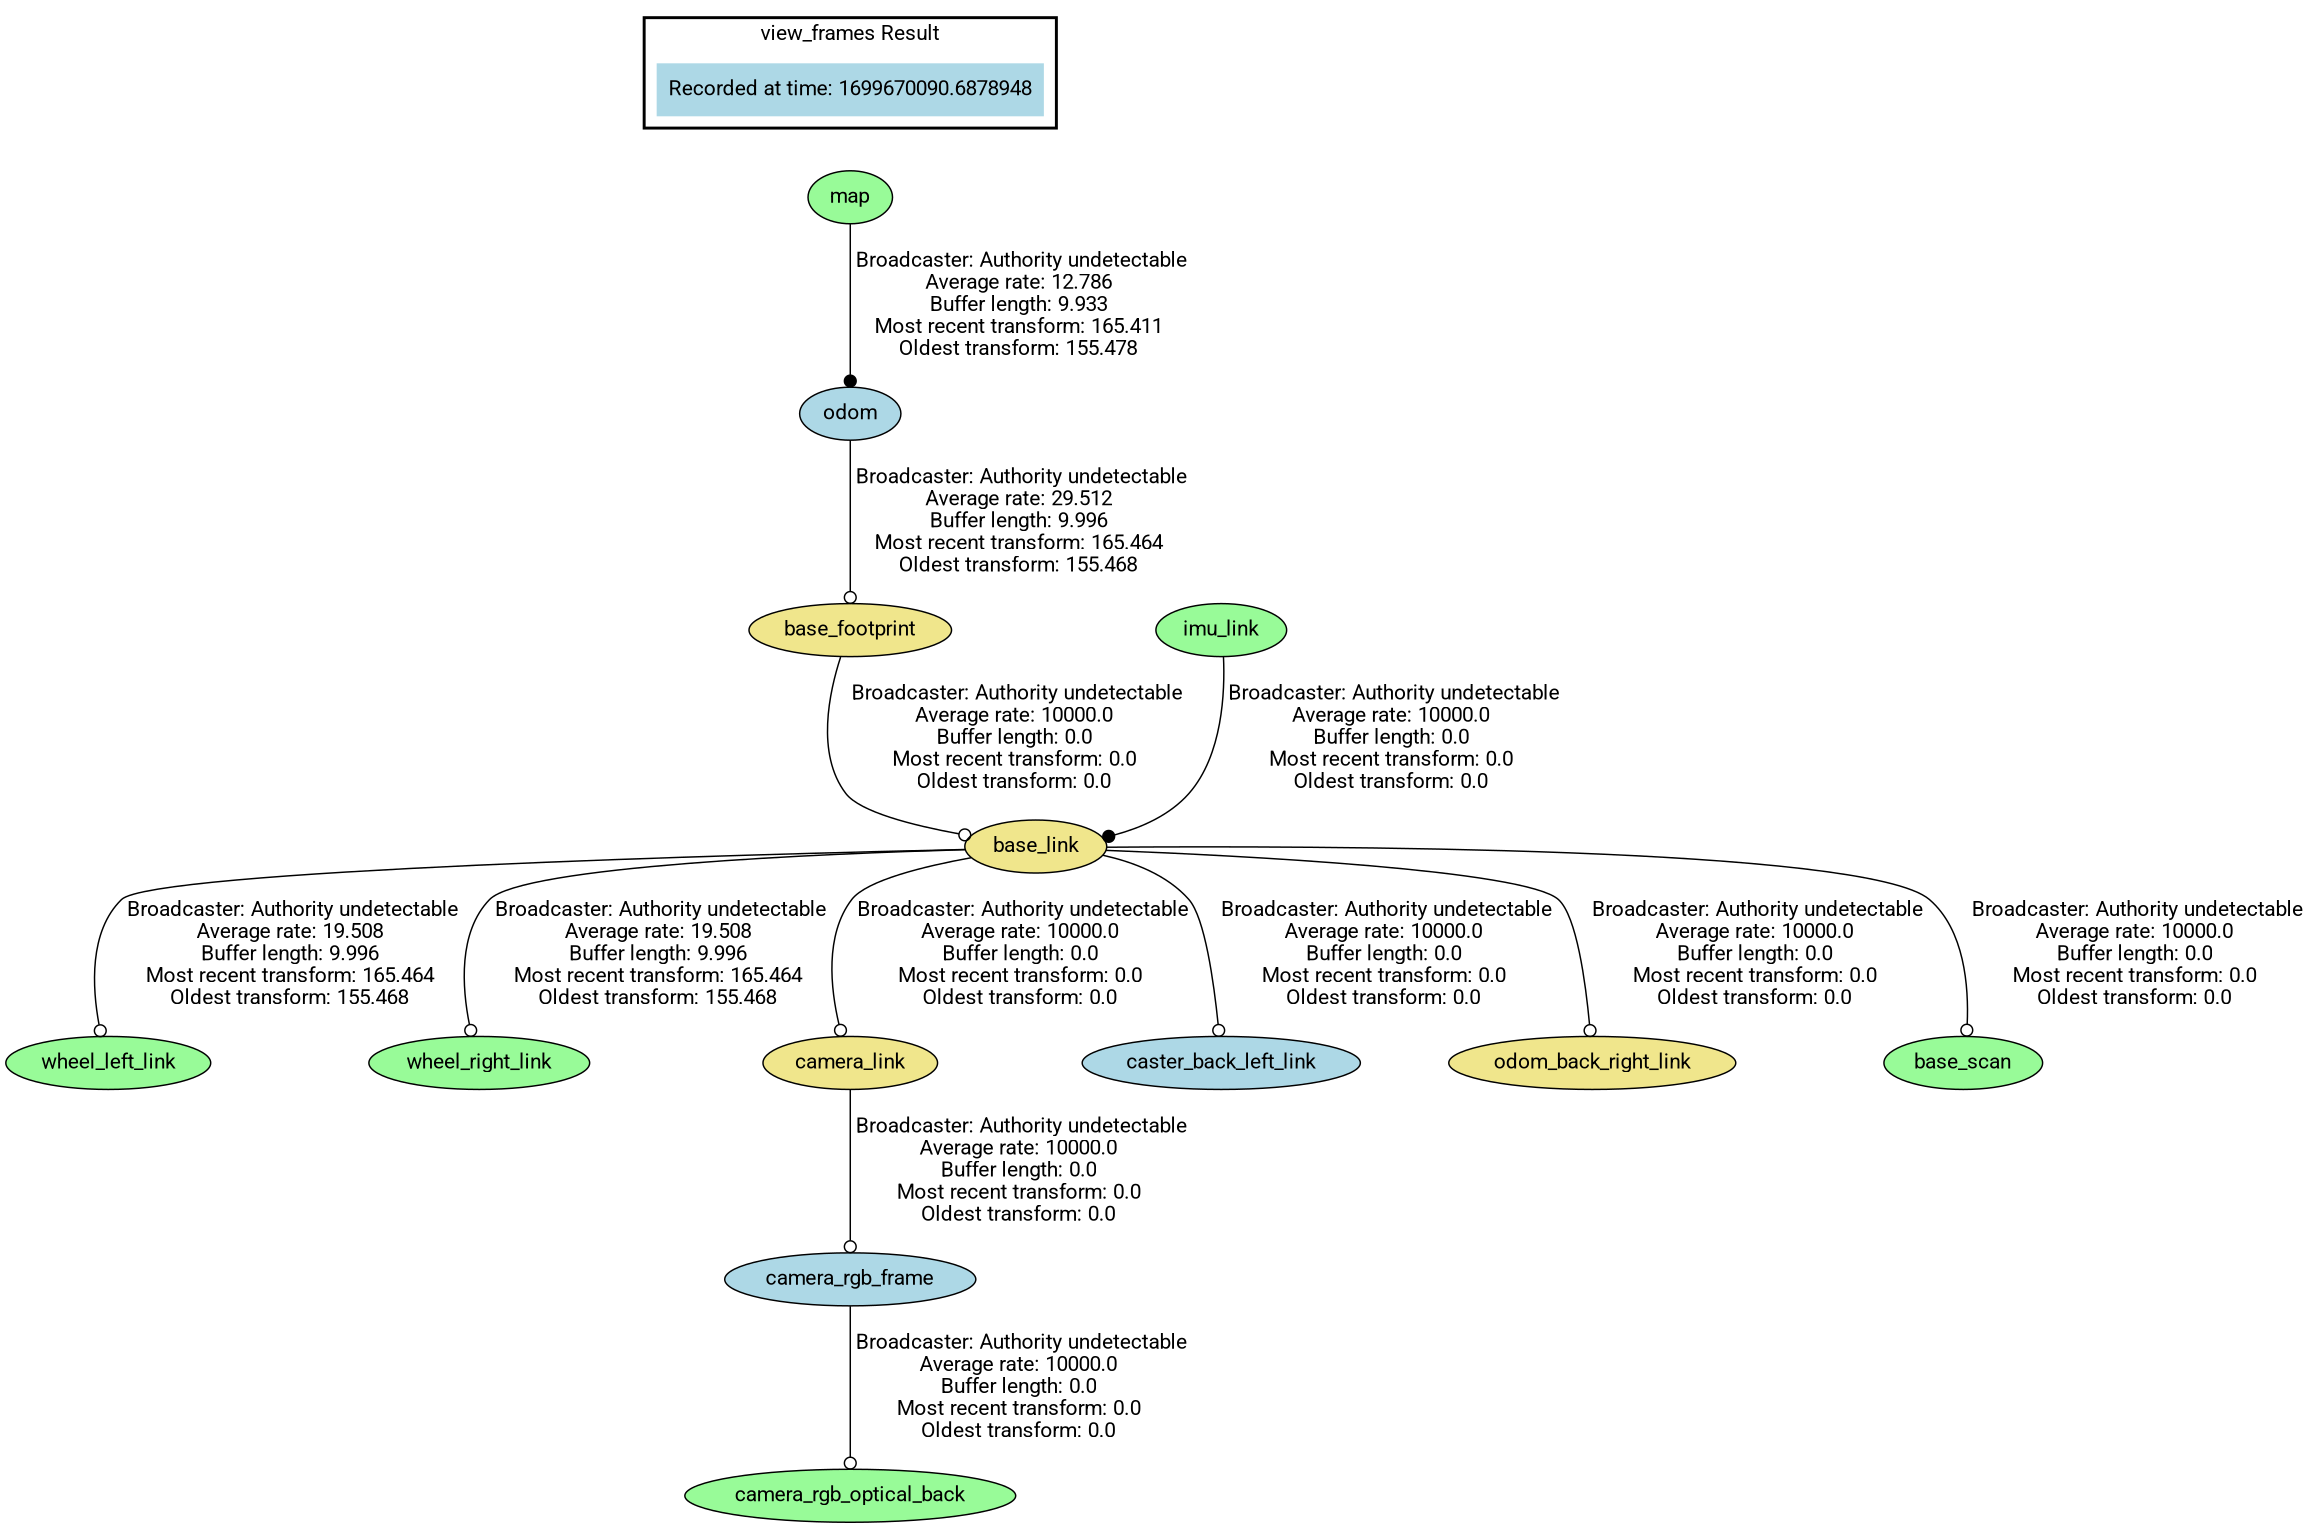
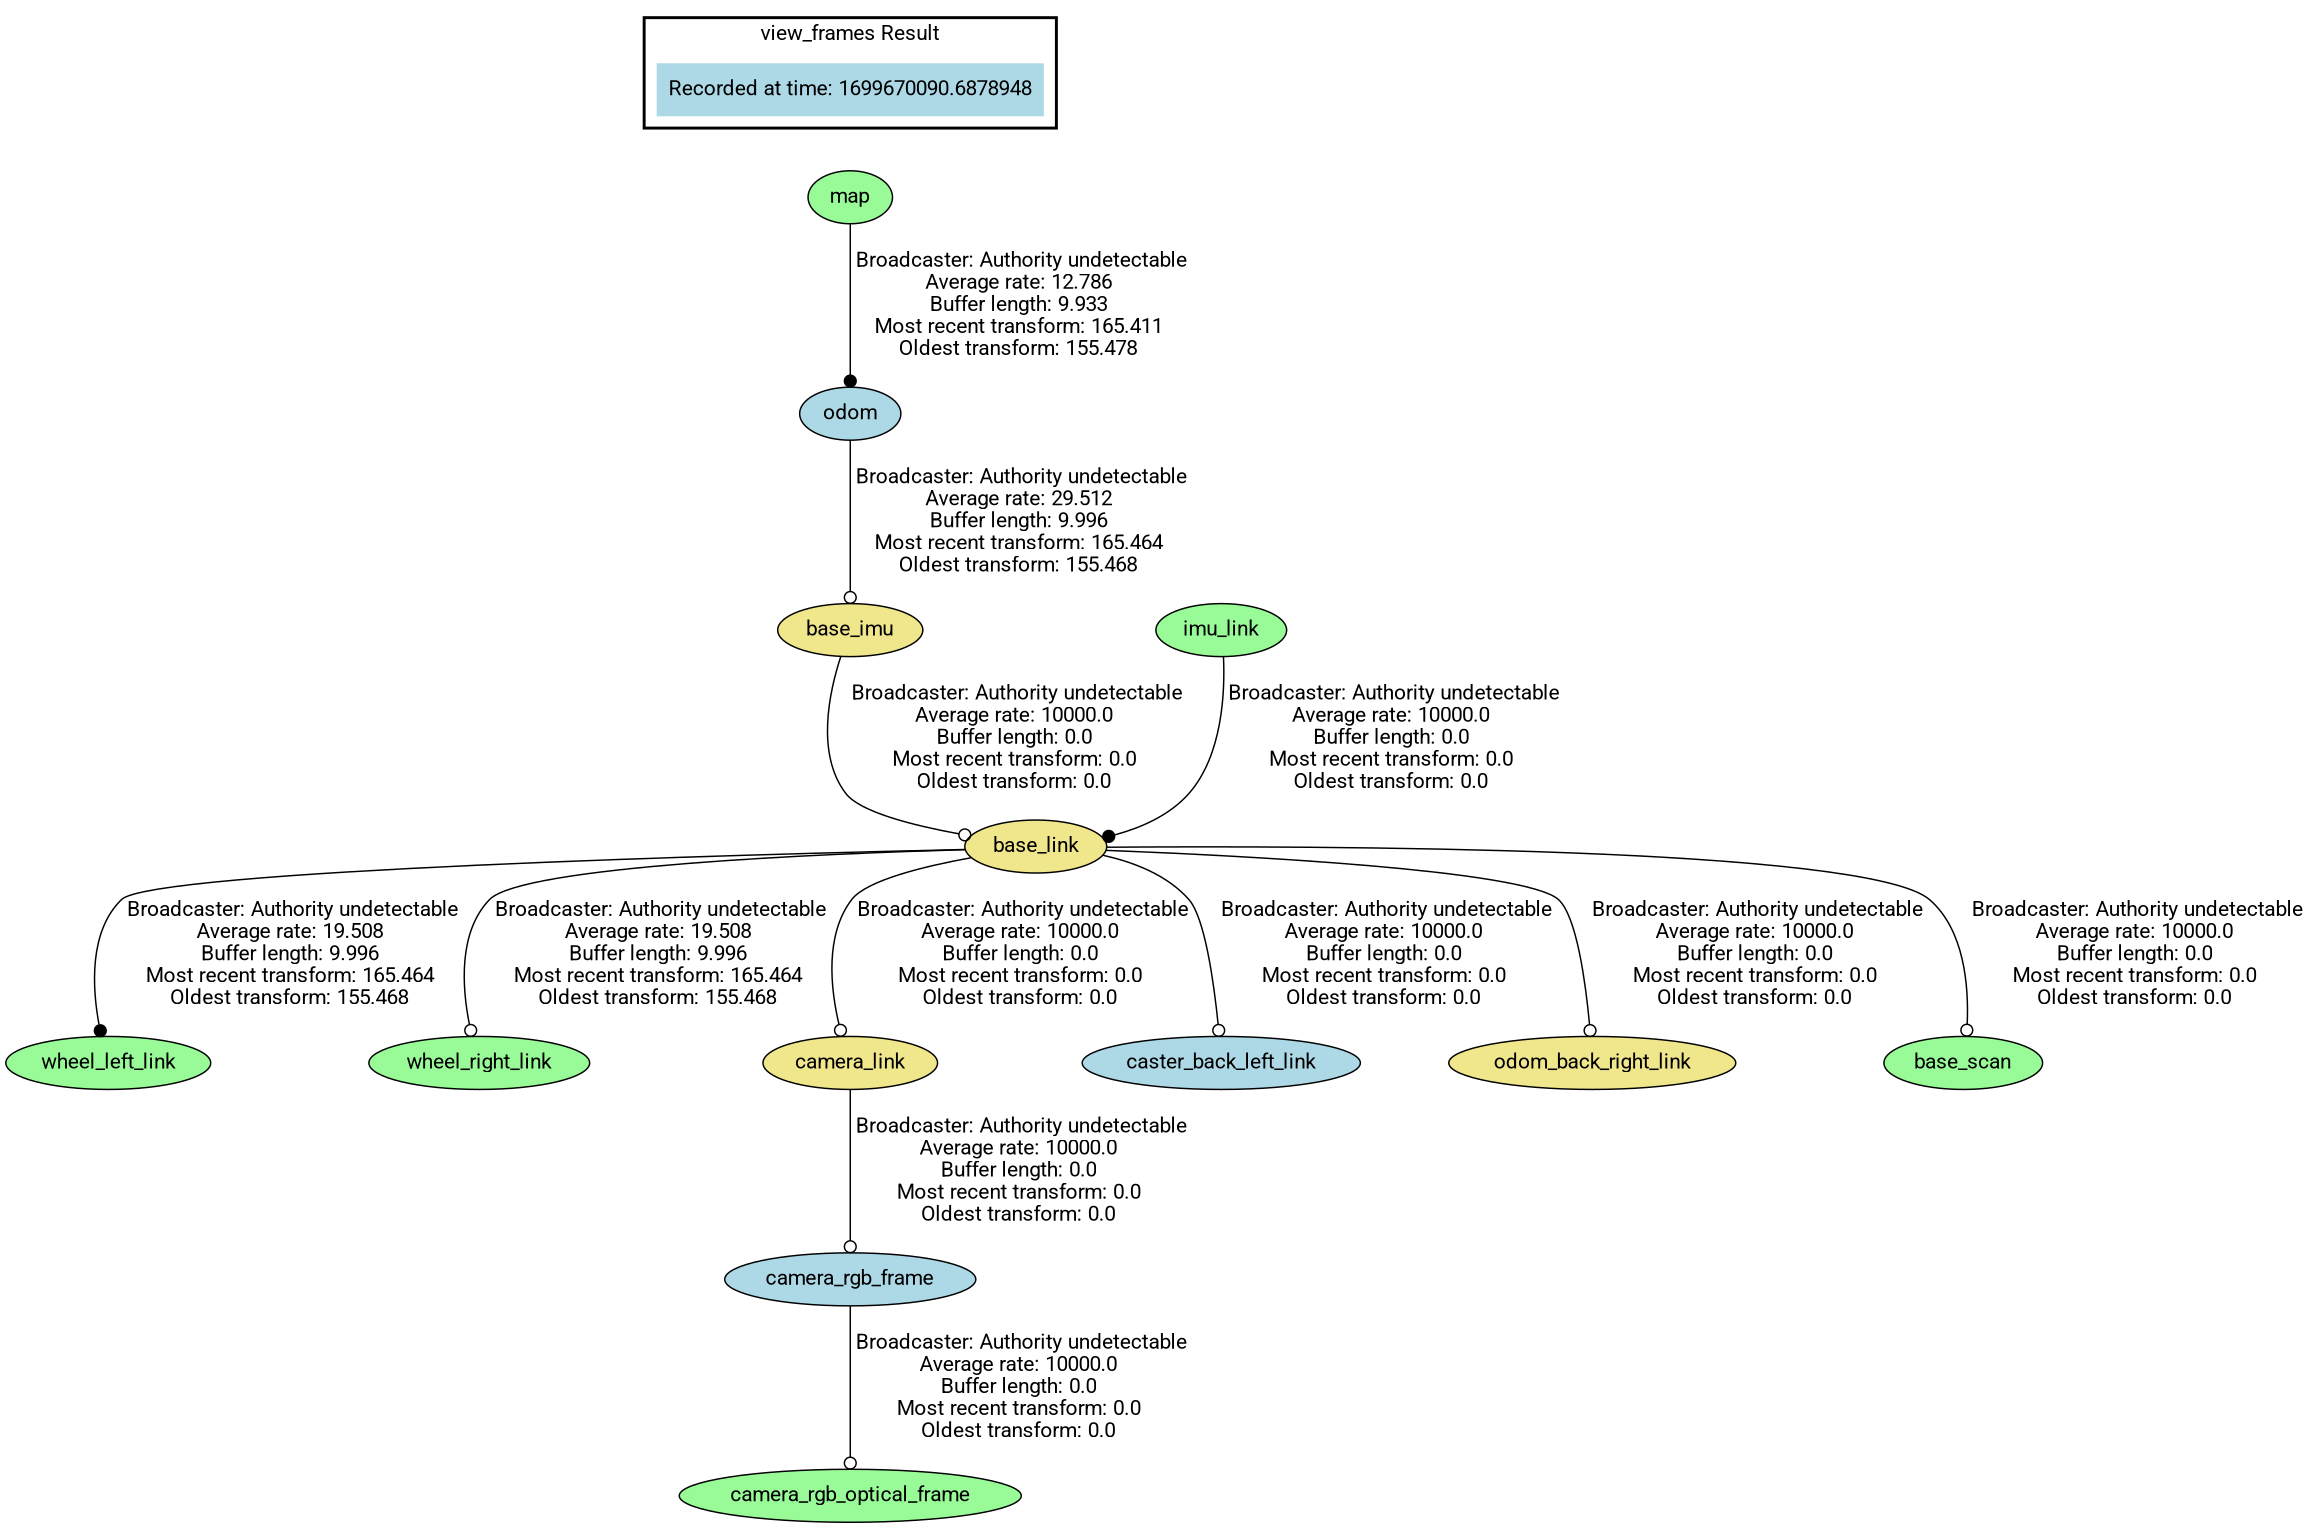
  digraph {
    fontname=Roboto
    node [fillcolor=palegreen fontname=Roboto style=filled]
    edge [fontname=Roboto arrowhead=odot]
    n1 [fillcolor=lightblue label="Recorded at time: 1699670090.6878948" shape=plaintext]
    map
    base_link [fillcolor=khaki]
    wheel_left_link
    wheel_right_link
    camera_link [fillcolor=khaki]
    caster_back_left_link [fillcolor=lightblue]
    n8 [fillcolor=khaki label=odom_back_right_link]
    base_scan
    camera_rgb_frame [fillcolor=lightblue]
    imu_link
-   base_footprint [fillcolor=khaki]
+   base_footprint [fillcolor=khaki label=base_imu]
    odom [fillcolor=lightblue]
-   camera_rgb_optical_frame [label=camera_rgb_optical_back]
+   camera_rgb_optical_frame
    subgraph cluster_1 {
      color=black
      label="view_frames Result"
      style=bold
      n1
    }
    n1 -> map [style=invis arrowhead=""]
    map -> odom [arrowhead=dot label=" Broadcaster: Authority undetectable\nAverage rate: 12.786\nBuffer length: 9.933\nMost recent transform: 165.411\nOldest transform: 155.478\n"]
-   base_link -> wheel_left_link [label=" Broadcaster: Authority undetectable\nAverage rate: 19.508\nBuffer length: 9.996\nMost recent transform: 165.464\nOldest transform: 155.468\n"]
+   base_link -> wheel_left_link [arrowhead=dot label=" Broadcaster: Authority undetectable\nAverage rate: 19.508\nBuffer length: 9.996\nMost recent transform: 165.464\nOldest transform: 155.468\n"]
    base_link -> wheel_right_link [label=" Broadcaster: Authority undetectable\nAverage rate: 19.508\nBuffer length: 9.996\nMost recent transform: 165.464\nOldest transform: 155.468\n"]
    base_link -> camera_link [label=" Broadcaster: Authority undetectable\nAverage rate: 10000.0\nBuffer length: 0.0\nMost recent transform: 0.0\nOldest transform: 0.0\n"]
    base_link -> caster_back_left_link [label=" Broadcaster: Authority undetectable\nAverage rate: 10000.0\nBuffer length: 0.0\nMost recent transform: 0.0\nOldest transform: 0.0\n"]
    base_link -> n8 [label=" Broadcaster: Authority undetectable\nAverage rate: 10000.0\nBuffer length: 0.0\nMost recent transform: 0.0\nOldest transform: 0.0\n"]
    base_link -> base_scan [label=" Broadcaster: Authority undetectable\nAverage rate: 10000.0\nBuffer length: 0.0\nMost recent transform: 0.0\nOldest transform: 0.0\n"]
    camera_link -> camera_rgb_frame [label=" Broadcaster: Authority undetectable\nAverage rate: 10000.0\nBuffer length: 0.0\nMost recent transform: 0.0\nOldest transform: 0.0\n"]
    camera_rgb_frame -> camera_rgb_optical_frame [label=" Broadcaster: Authority undetectable\nAverage rate: 10000.0\nBuffer length: 0.0\nMost recent transform: 0.0\nOldest transform: 0.0\n"]
    imu_link -> base_link [arrowhead=dot label=" Broadcaster: Authority undetectable\nAverage rate: 10000.0\nBuffer length: 0.0\nMost recent transform: 0.0\nOldest transform: 0.0\n"]
    base_footprint -> base_link [label=" Broadcaster: Authority undetectable\nAverage rate: 10000.0\nBuffer length: 0.0\nMost recent transform: 0.0\nOldest transform: 0.0\n"]
    odom -> base_footprint [label=" Broadcaster: Authority undetectable\nAverage rate: 29.512\nBuffer length: 9.996\nMost recent transform: 165.464\nOldest transform: 155.468\n"]
  }
